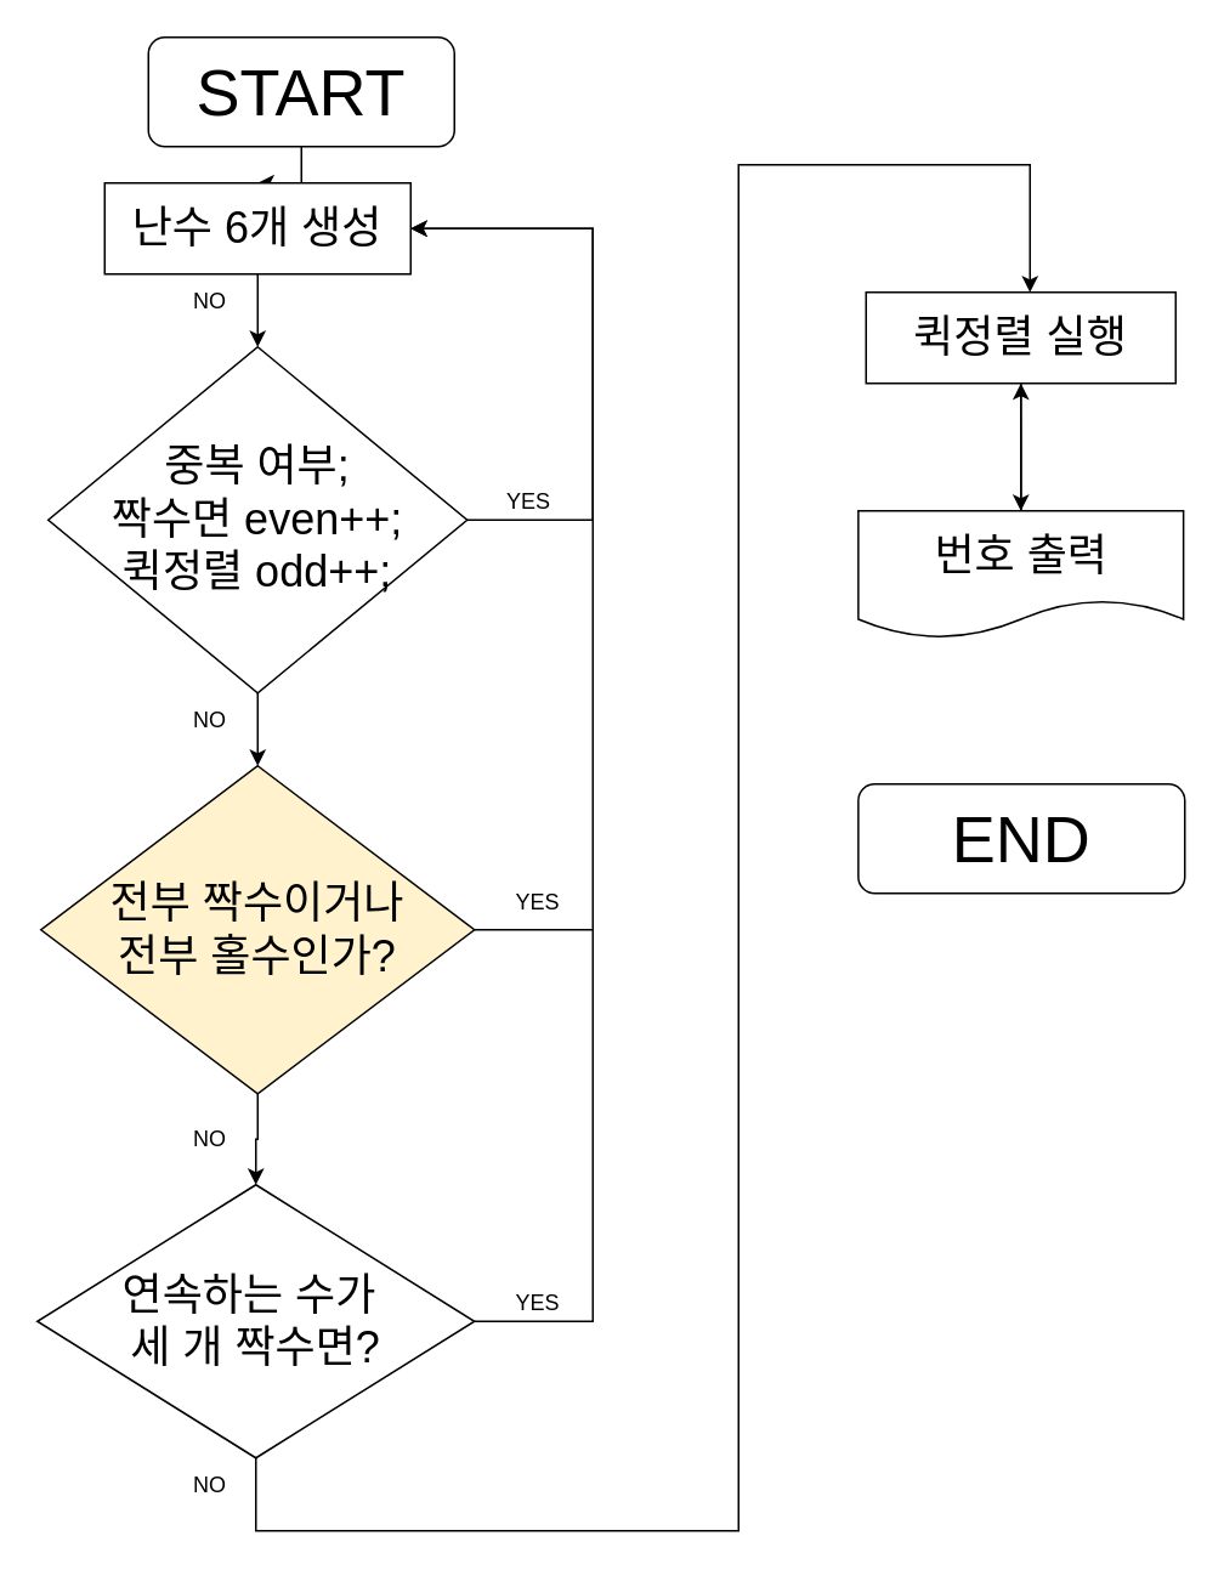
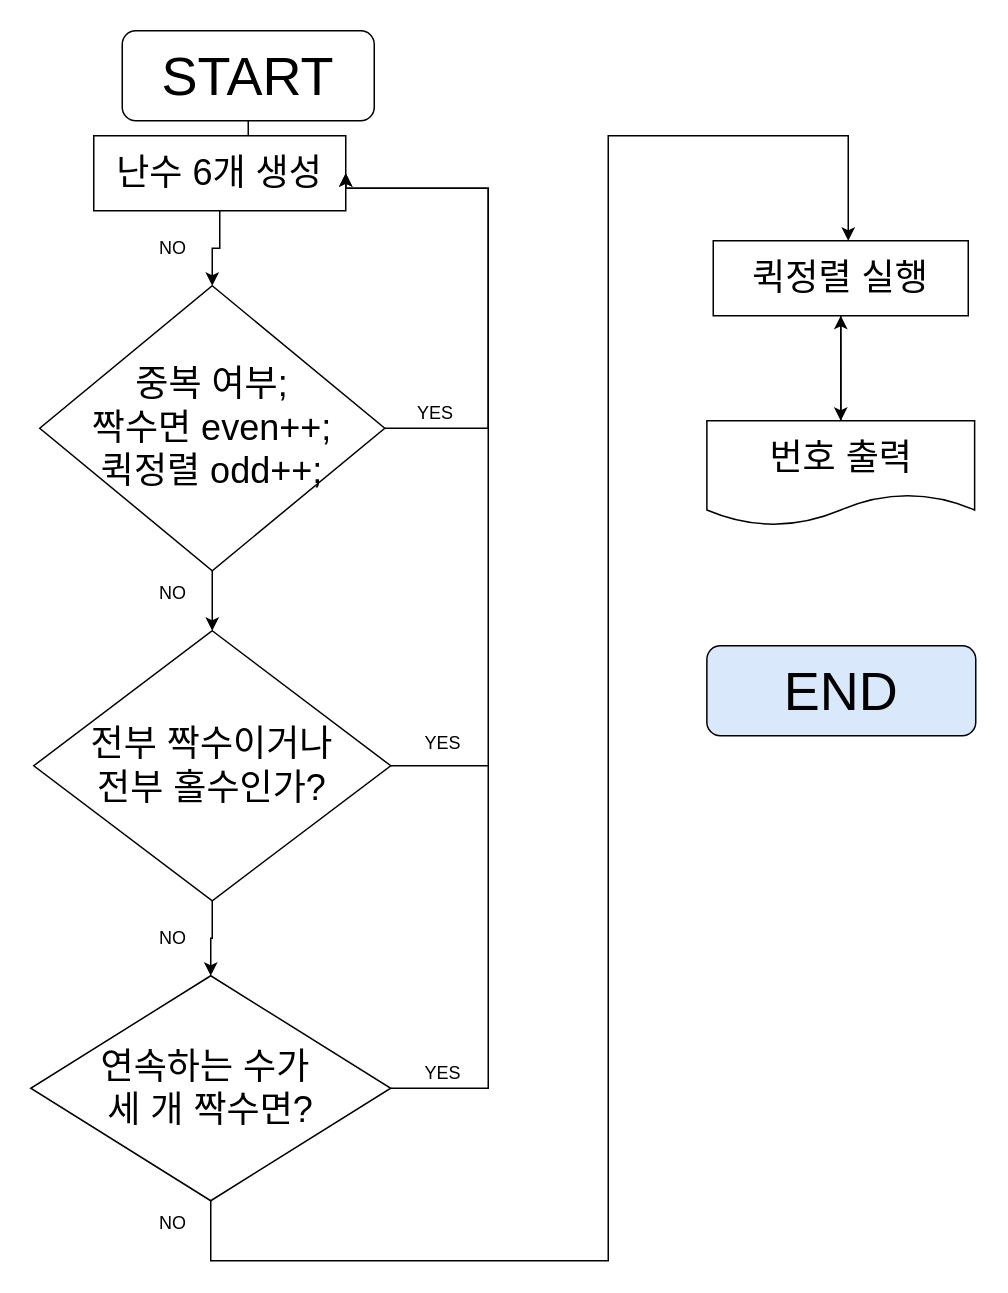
  <mxCell id="0" />
  <mxCell id="1" parent="0" />
  <mxCell id="2" style="edgeStyle=orthogonalEdgeStyle;rounded=0;orthogonalLoop=1;jettySize=auto;html=1;entryX=0.5;entryY=0;entryDx=0;entryDy=0;fontSize=24;" edge="1" parent="1" source="3" target="5"><mxGeometry relative="1" as="geometry" /></mxCell>
  <mxCell id="3" value="&lt;font style=&quot;font-size: 36px;&quot;&gt;START&lt;/font&gt;" style="rounded=1;whiteSpace=wrap;html=1;" vertex="1" parent="1"><mxGeometry x="81" y="20" width="168" height="60" as="geometry" /></mxCell>
  <mxCell id="4" value="" style="edgeStyle=orthogonalEdgeStyle;rounded=0;orthogonalLoop=1;jettySize=auto;html=1;" edge="1" parent="1" source="5" target="8"><mxGeometry relative="1" as="geometry" /></mxCell>
- <mxCell id="5" value="&lt;font style=&quot;font-size: 24px;&quot;&gt;난수 6개 생성&lt;/font&gt;" style="rounded=0;whiteSpace=wrap;html=1;" vertex="1" parent="1"><mxGeometry x="57" y="100" width="168" height="50" as="geometry" /></mxCell>
+ <mxCell id="5" value="&lt;font style=&quot;font-size: 24px;&quot;&gt;난수 6개 생성&lt;/font&gt;" style="rounded=0;whiteSpace=wrap;html=1;" vertex="1" parent="1"><mxGeometry x="62" y="90" width="168" height="50" as="geometry" /></mxCell>
  <mxCell id="6" style="edgeStyle=orthogonalEdgeStyle;rounded=0;orthogonalLoop=1;jettySize=auto;html=1;entryX=1;entryY=0.5;entryDx=0;entryDy=0;" edge="1" parent="1" source="8" target="5"><mxGeometry relative="1" as="geometry"><Array as="points"><mxPoint x="325" y="285" /><mxPoint x="325" y="125" /></Array></mxGeometry></mxCell>
  <mxCell id="7" style="edgeStyle=orthogonalEdgeStyle;rounded=0;orthogonalLoop=1;jettySize=auto;html=1;entryX=0.5;entryY=0;entryDx=0;entryDy=0;fontSize=24;" edge="1" parent="1" source="8" target="12"><mxGeometry relative="1" as="geometry" /></mxCell>
  <mxCell id="8" value="&lt;font style=&quot;font-size: 24px;&quot;&gt;중복 여부;&lt;br&gt;짝수면 even++;&lt;br&gt;퀵정렬 odd++;&lt;/font&gt;" style="rhombus;whiteSpace=wrap;html=1;rounded=0;" vertex="1" parent="1"><mxGeometry x="26" y="190" width="230" height="190" as="geometry" /></mxCell>
  <mxCell id="9" value="YES" style="text;html=1;strokeColor=none;fillColor=none;align=center;verticalAlign=middle;whiteSpace=wrap;rounded=0;" vertex="1" parent="1"><mxGeometry x="260" y="260" width="60" height="30" as="geometry" /></mxCell>
  <mxCell id="10" value="NO" style="text;html=1;strokeColor=none;fillColor=none;align=center;verticalAlign=middle;whiteSpace=wrap;rounded=0;" vertex="1" parent="1"><mxGeometry x="85" y="150" width="60" height="30" as="geometry" /></mxCell>
  <mxCell id="11" style="edgeStyle=orthogonalEdgeStyle;rounded=0;orthogonalLoop=1;jettySize=auto;html=1;entryX=0.5;entryY=0;entryDx=0;entryDy=0;fontSize=24;" edge="1" parent="1" source="12" target="16"><mxGeometry relative="1" as="geometry" /></mxCell>
- <mxCell id="12" value="&lt;span style=&quot;font-size: 24px;&quot;&gt;전부 짝수이거나&lt;br&gt;전부 홀수인가?&lt;br&gt;&lt;/span&gt;" style="rhombus;whiteSpace=wrap;html=1;rounded=0;fillColor=#fff2cc;" vertex="1" parent="1"><mxGeometry x="22" y="420" width="238" height="180" as="geometry" /></mxCell>
+ <mxCell id="12" value="&lt;span style=&quot;font-size: 24px;&quot;&gt;전부 짝수이거나&lt;br&gt;전부 홀수인가?&lt;br&gt;&lt;/span&gt;" style="rhombus;whiteSpace=wrap;html=1;rounded=0;" vertex="1" parent="1"><mxGeometry x="22" y="420" width="238" height="180" as="geometry" /></mxCell>
  <mxCell id="13" value="NO" style="text;html=1;strokeColor=none;fillColor=none;align=center;verticalAlign=middle;whiteSpace=wrap;rounded=0;" vertex="1" parent="1"><mxGeometry x="85" y="380" width="60" height="30" as="geometry" /></mxCell>
  <mxCell id="14" style="edgeStyle=orthogonalEdgeStyle;rounded=0;orthogonalLoop=1;jettySize=auto;html=1;entryX=1;entryY=0.5;entryDx=0;entryDy=0;" edge="1" parent="1" source="16" target="5"><mxGeometry relative="1" as="geometry"><mxPoint x="303" y="120" as="targetPoint" /><Array as="points"><mxPoint x="325" y="725" /><mxPoint x="325" y="125" /></Array></mxGeometry></mxCell>
  <mxCell id="15" style="edgeStyle=orthogonalEdgeStyle;rounded=0;orthogonalLoop=1;jettySize=auto;html=1;fontSize=24;" edge="1" parent="1" source="16"><mxGeometry relative="1" as="geometry"><mxPoint x="565" y="160" as="targetPoint" /><Array as="points"><mxPoint x="140" y="840" /><mxPoint x="405" y="840" /><mxPoint x="405" y="90" /></Array></mxGeometry></mxCell>
  <mxCell id="16" value="&lt;font style=&quot;font-size: 24px;&quot;&gt;연속하는 수가&amp;nbsp;&lt;br&gt;세 개 짝수면?&lt;/font&gt;" style="rhombus;whiteSpace=wrap;html=1;rounded=0;" vertex="1" parent="1"><mxGeometry x="20" y="650" width="240" height="150" as="geometry" /></mxCell>
  <mxCell id="17" value="YES" style="text;html=1;strokeColor=none;fillColor=none;align=center;verticalAlign=middle;whiteSpace=wrap;rounded=0;" vertex="1" parent="1"><mxGeometry x="265" y="480" width="60" height="30" as="geometry" /></mxCell>
  <mxCell id="18" value="YES" style="text;html=1;strokeColor=none;fillColor=none;align=center;verticalAlign=middle;whiteSpace=wrap;rounded=0;" vertex="1" parent="1"><mxGeometry x="265" y="700" width="60" height="30" as="geometry" /></mxCell>
  <mxCell id="19" value="NO" style="text;html=1;strokeColor=none;fillColor=none;align=center;verticalAlign=middle;whiteSpace=wrap;rounded=0;" vertex="1" parent="1"><mxGeometry x="85" y="610" width="60" height="30" as="geometry" /></mxCell>
  <mxCell id="20" style="edgeStyle=orthogonalEdgeStyle;rounded=0;orthogonalLoop=1;jettySize=auto;html=1;fontSize=36;" edge="1" parent="1" source="21"><mxGeometry relative="1" as="geometry"><mxPoint x="560" y="280" as="targetPoint" /></mxGeometry></mxCell>
  <mxCell id="21" value="&lt;font style=&quot;font-size: 24px;&quot;&gt;퀵정렬 실행&lt;/font&gt;" style="rounded=0;whiteSpace=wrap;html=1;" vertex="1" parent="1"><mxGeometry x="475" y="160" width="170" height="50" as="geometry" /></mxCell>
- <mxCell id="22" value="&lt;font style=&quot;font-size: 36px;&quot;&gt;END&lt;/font&gt;" style="rounded=1;whiteSpace=wrap;html=1;" vertex="1" parent="1"><mxGeometry x="470.75" y="430" width="179.25" height="60" as="geometry" /></mxCell>
+ <mxCell id="22" value="&lt;font style=&quot;font-size: 36px;&quot;&gt;END&lt;/font&gt;" style="rounded=1;whiteSpace=wrap;html=1;fillColor=#dae8fc;" vertex="1" parent="1"><mxGeometry x="470.75" y="430" width="179.25" height="60" as="geometry" /></mxCell>
  <mxCell id="23" style="edgeStyle=orthogonalEdgeStyle;rounded=0;orthogonalLoop=1;jettySize=auto;html=1;" edge="1" parent="1" source="24" target="21"><mxGeometry relative="1" as="geometry" /></mxCell>
  <mxCell id="24" value="&lt;font style=&quot;font-size: 24px;&quot;&gt;번호 출력&lt;/font&gt;" style="shape=document;whiteSpace=wrap;html=1;boundedLbl=1;" vertex="1" parent="1"><mxGeometry x="470.75" y="280" width="178.5" height="70" as="geometry" /></mxCell>
  <mxCell id="25" value="NO" style="text;html=1;strokeColor=none;fillColor=none;align=center;verticalAlign=middle;whiteSpace=wrap;rounded=0;" vertex="1" parent="1"><mxGeometry x="85" y="800" width="60" height="30" as="geometry" /></mxCell>
  <mxCell id="26" value="" style="endArrow=none;html=1;rounded=0;fontSize=36;" edge="1" parent="1"><mxGeometry width="50" height="50" relative="1" as="geometry"><mxPoint x="260" y="510" as="sourcePoint" /><mxPoint x="325" y="510" as="targetPoint" /></mxGeometry></mxCell>
